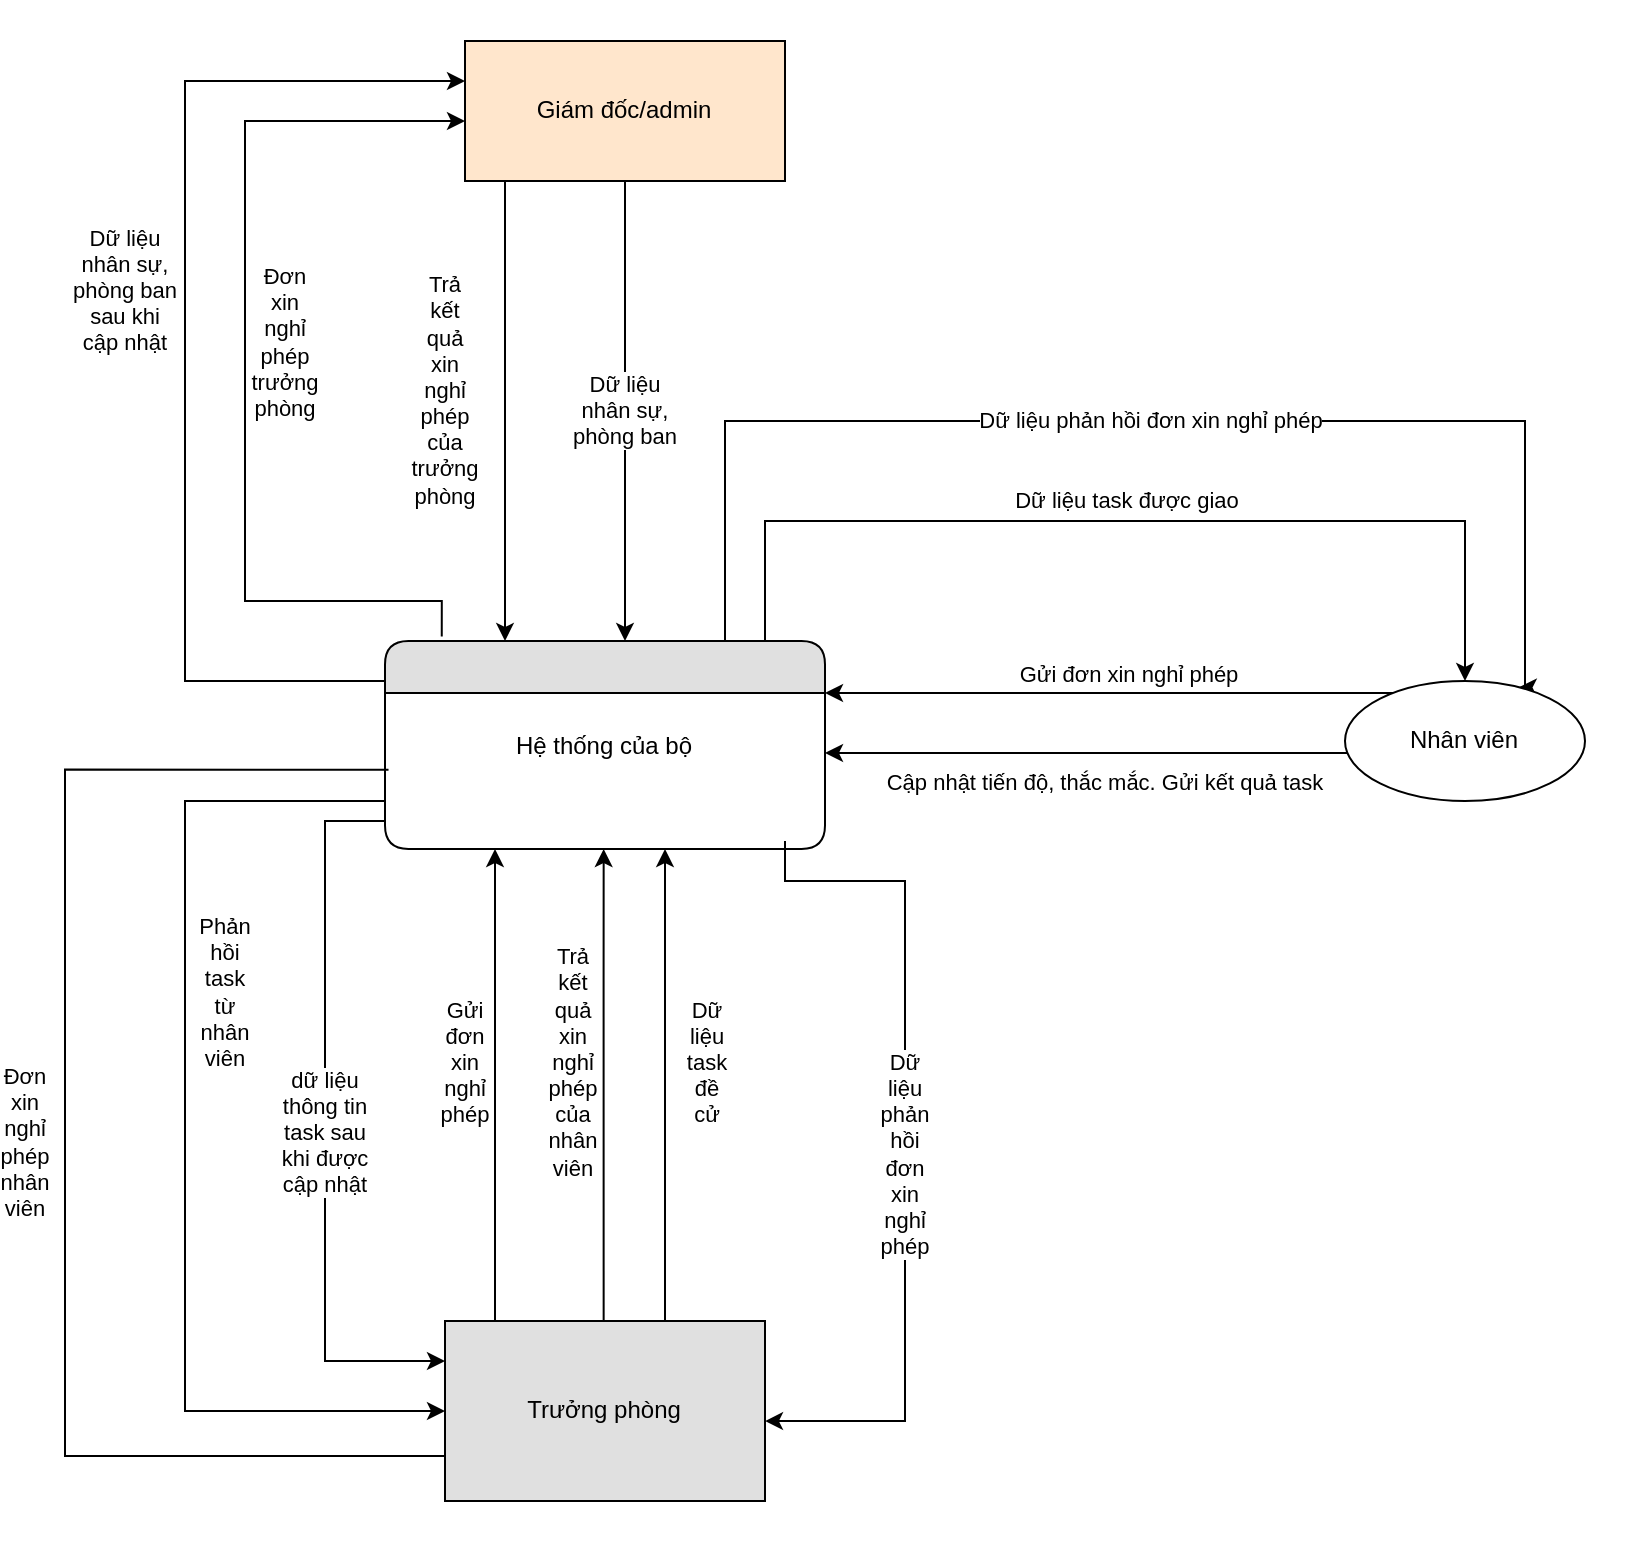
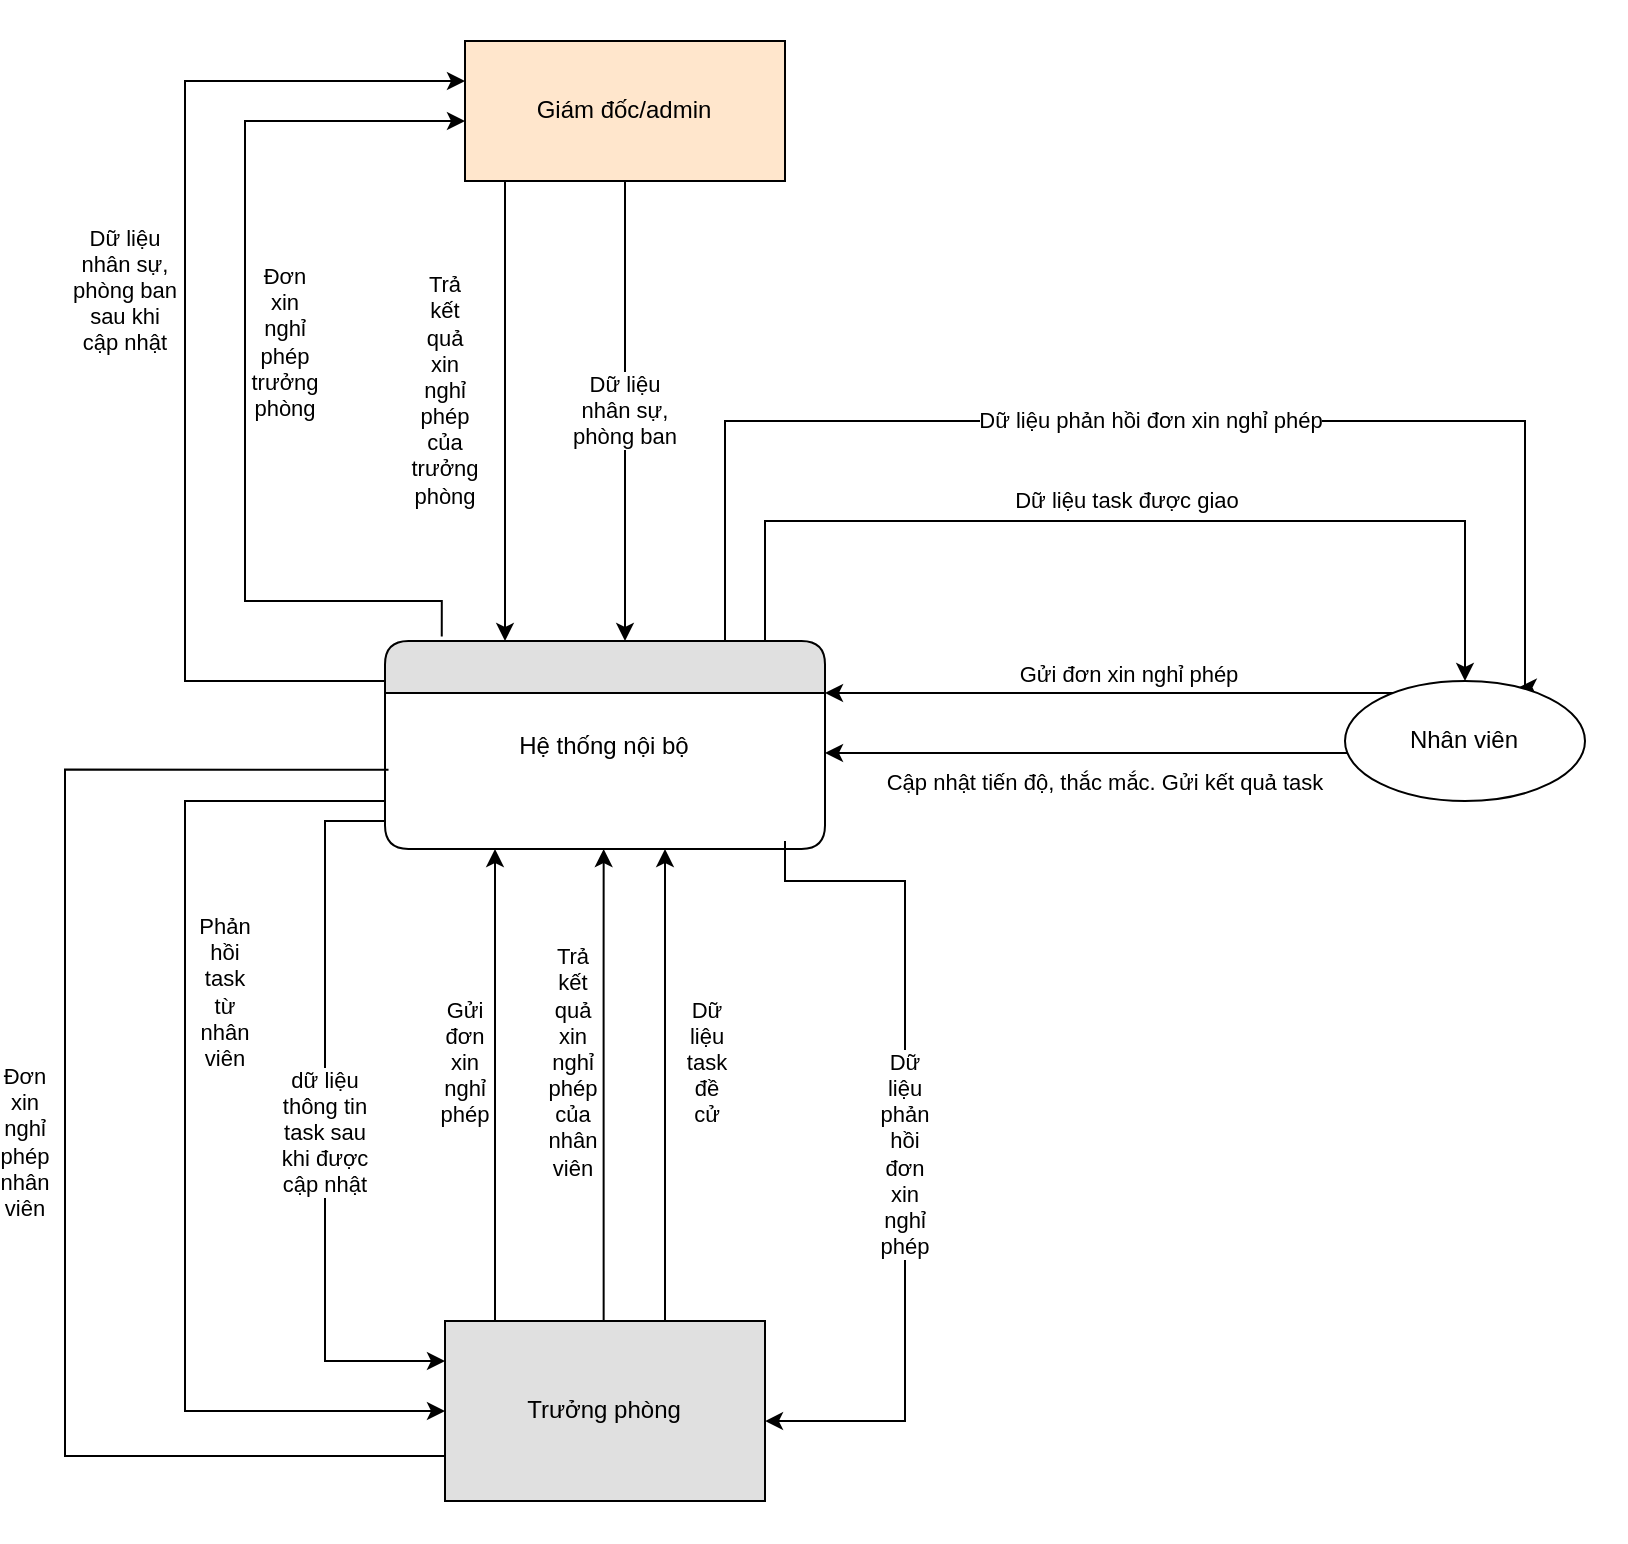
  <mxCell id="0" />
  <mxCell id="1" parent="0" />
  <mxCell id="2" value="Dữ liệu&lt;br&gt;nhân sự,&lt;br&gt;phòng ban&lt;br&gt;sau khi&lt;br&gt;cập nhật" style="edgeStyle=orthogonalEdgeStyle;rounded=0;orthogonalLoop=1;jettySize=auto;html=1;" parent="1" source="5" target="17" edge="1"><mxGeometry x="0.091" y="30" relative="1" as="geometry"><Array as="points"><mxPoint x="80" y="340" /><mxPoint x="80" y="40" /></Array><mxPoint as="offset" /></mxGeometry></mxCell>
  <mxCell id="3" value="Phản&lt;br&gt;hồi&lt;br&gt;task&lt;br&gt;từ&lt;br&gt;nhân&lt;br&gt;viên" style="edgeStyle=orthogonalEdgeStyle;rounded=0;orthogonalLoop=1;jettySize=auto;html=1;" parent="1" source="5" target="15" edge="1"><mxGeometry x="-0.27" y="20" relative="1" as="geometry"><Array as="points"><mxPoint x="80" y="400" /><mxPoint x="80" y="705" /></Array><mxPoint y="1" as="offset" /></mxGeometry></mxCell>
  <mxCell id="4" value="Dữ liệu phản hồi đơn xin nghỉ phép" style="edgeStyle=orthogonalEdgeStyle;rounded=0;orthogonalLoop=1;jettySize=auto;html=1;entryX=0.75;entryY=0;entryDx=0;entryDy=0;" parent="1" source="5" target="11" edge="1"><mxGeometry relative="1" as="geometry"><Array as="points"><mxPoint x="350" y="210" /><mxPoint x="750" y="210" /></Array></mxGeometry></mxCell>
  <mxCell id="5" value="" style="swimlane;html=1;fontStyle=0;childLayout=stackLayout;horizontal=1;startSize=26;fillColor=#e0e0e0;horizontalStack=0;resizeParent=1;resizeLast=0;collapsible=1;marginBottom=0;swimlaneFillColor=#ffffff;align=center;rounded=1;shadow=0;comic=0;labelBackgroundColor=none;strokeWidth=1;fontFamily=Verdana;fontSize=12" parent="1" vertex="1"><mxGeometry x="180" y="320" width="220" height="104" as="geometry"><mxRectangle x="560" y="266" width="50" height="40" as="alternateBounds" /></mxGeometry></mxCell>
- <mxCell id="6" value="Hệ thống của bộ" style="text;html=1;strokeColor=none;fillColor=none;spacingLeft=4;spacingRight=4;whiteSpace=wrap;overflow=hidden;rotatable=0;points=[[0,0.5],[1,0.5]];portConstraint=eastwest;align=center;verticalAlign=middle;" parent="5" vertex="1"><mxGeometry y="26" width="220" height="54" as="geometry" /></mxCell>
+ <mxCell id="6" value="Hệ thống nội bộ" style="text;html=1;strokeColor=none;fillColor=none;spacingLeft=4;spacingRight=4;whiteSpace=wrap;overflow=hidden;rotatable=0;points=[[0,0.5],[1,0.5]];portConstraint=eastwest;align=center;verticalAlign=middle;" parent="5" vertex="1"><mxGeometry y="26" width="220" height="54" as="geometry" /></mxCell>
  <mxCell id="7" style="edgeStyle=orthogonalEdgeStyle;rounded=0;orthogonalLoop=1;jettySize=auto;html=1;" parent="1" source="11" edge="1"><mxGeometry relative="1" as="geometry"><mxPoint x="400" y="376" as="targetPoint" /><Array as="points"><mxPoint x="400" y="376" /></Array></mxGeometry></mxCell>
  <mxCell id="8" value="Cập nhật tiến độ, thắc mắc. Gửi kết quả task" style="edgeLabel;html=1;align=center;verticalAlign=middle;resizable=0;points=[];" parent="7" vertex="1" connectable="0"><mxGeometry x="0.207" y="-2" relative="1" as="geometry"><mxPoint x="36" y="16" as="offset" /></mxGeometry></mxCell>
  <mxCell id="9" style="edgeStyle=orthogonalEdgeStyle;rounded=0;orthogonalLoop=1;jettySize=auto;html=1;entryX=1;entryY=0.25;entryDx=0;entryDy=0;" parent="1" source="11" target="5" edge="1"><mxGeometry relative="1" as="geometry"><Array as="points"><mxPoint x="560" y="346" /><mxPoint x="560" y="346" /></Array></mxGeometry></mxCell>
  <mxCell id="10" value="Gửi đơn xin nghỉ phép" style="edgeLabel;html=1;align=center;verticalAlign=middle;resizable=0;points=[];" parent="9" vertex="1" connectable="0"><mxGeometry x="-0.13" y="3" relative="1" as="geometry"><mxPoint x="-9" y="-13" as="offset" /></mxGeometry></mxCell>
  <mxCell id="11" value="Nhân viên" style="ellipse;whiteSpace=wrap;html=1;" parent="1" vertex="1"><mxGeometry x="660" y="340" width="120" height="60" as="geometry" /></mxCell>
  <mxCell id="12" style="edgeStyle=orthogonalEdgeStyle;rounded=0;orthogonalLoop=1;jettySize=auto;html=1;" parent="1" source="15" edge="1"><mxGeometry relative="1" as="geometry"><mxPoint x="320" y="424" as="targetPoint" /><Array as="points"><mxPoint x="320" y="440" /><mxPoint x="320" y="440" /></Array></mxGeometry></mxCell>
  <mxCell id="13" value="Dữ&lt;br&gt;liệu&lt;br&gt;task&lt;br&gt;đề&lt;br&gt;cử" style="edgeLabel;html=1;align=center;verticalAlign=middle;resizable=0;points=[];" parent="12" vertex="1" connectable="0"><mxGeometry x="0.224" y="3" relative="1" as="geometry"><mxPoint x="23" y="14" as="offset" /></mxGeometry></mxCell>
  <mxCell id="14" value="Gửi&lt;br&gt;đơn&lt;br&gt;xin&lt;br&gt;nghỉ&lt;br&gt;phép" style="edgeStyle=orthogonalEdgeStyle;rounded=0;orthogonalLoop=1;jettySize=auto;html=1;entryX=0.25;entryY=1;entryDx=0;entryDy=0;" parent="1" source="15" target="5" edge="1"><mxGeometry x="0.102" y="15" relative="1" as="geometry"><mxPoint x="240" y="450" as="targetPoint" /><Array as="points"><mxPoint x="235" y="490" /><mxPoint x="235" y="490" /></Array><mxPoint y="1" as="offset" /></mxGeometry></mxCell>
  <mxCell id="15" value="Trưởng phòng" style="rounded=0;whiteSpace=wrap;html=1;fillColor=#e0e0e0;" parent="1" vertex="1"><mxGeometry x="210" y="660" width="160" height="90" as="geometry" /></mxCell>
  <mxCell id="16" value="Dữ liệu&lt;br&gt;nhân sự,&lt;br&gt;phòng ban" style="edgeStyle=orthogonalEdgeStyle;rounded=0;orthogonalLoop=1;jettySize=auto;html=1;" parent="1" source="17" target="5" edge="1"><mxGeometry relative="1" as="geometry"><Array as="points"><mxPoint x="300" y="160" /><mxPoint x="300" y="160" /></Array></mxGeometry></mxCell>
  <mxCell id="17" value="Giám đốc/admin" style="rounded=0;whiteSpace=wrap;html=1;fillColor=#ffe6cc;" parent="1" vertex="1"><mxGeometry x="220" y="20" width="160" height="70" as="geometry" /></mxCell>
  <mxCell id="18" value="dữ liệu&lt;br&gt;thông tin&lt;br&gt;task sau&lt;br&gt;khi được&lt;br&gt;cập nhật" style="edgeStyle=orthogonalEdgeStyle;rounded=0;orthogonalLoop=1;jettySize=auto;html=1;" parent="1" edge="1"><mxGeometry x="0.032" relative="1" as="geometry"><Array as="points"><mxPoint x="150" y="410" /><mxPoint x="150" y="680" /></Array><mxPoint x="180" y="410" as="sourcePoint" /><mxPoint x="210" y="680" as="targetPoint" /><mxPoint as="offset" /></mxGeometry></mxCell>
  <mxCell id="19" value="Dữ liệu task được giao" style="edgeStyle=orthogonalEdgeStyle;rounded=0;orthogonalLoop=1;jettySize=auto;html=1;entryX=0.5;entryY=0;entryDx=0;entryDy=0;" parent="1" target="11" edge="1"><mxGeometry x="-0.016" y="10" relative="1" as="geometry"><mxPoint x="650" y="360" as="targetPoint" /><Array as="points"><mxPoint x="370" y="320" /><mxPoint x="370" y="260" /><mxPoint x="720" y="260" /></Array><mxPoint as="offset" /><mxPoint x="370" y="320" as="sourcePoint" /></mxGeometry></mxCell>
  <mxCell id="20" value="Đơn&lt;br&gt;xin&lt;br&gt;nghỉ&lt;br&gt;phép&lt;br&gt;nhân&lt;br&gt;viên" style="edgeStyle=orthogonalEdgeStyle;rounded=0;orthogonalLoop=1;jettySize=auto;html=1;exitX=0.008;exitY=0.71;exitDx=0;exitDy=0;exitPerimeter=0;entryX=0;entryY=0.75;entryDx=0;entryDy=0;endArrow=none;" parent="1" source="6" target="15" edge="1"><mxGeometry x="0.004" y="-20" relative="1" as="geometry"><Array as="points"><mxPoint x="20" y="384" /><mxPoint x="20" y="728" /></Array><mxPoint x="150" y="384.997" as="sourcePoint" /><mxPoint x="180" y="684.997" as="targetPoint" /><mxPoint y="-1" as="offset" /></mxGeometry></mxCell>
  <mxCell id="21" value="Trả&lt;br&gt;kết&lt;br&gt;quả&lt;br&gt;xin&lt;br&gt;nghỉ&lt;br&gt;phép&lt;br&gt;của&lt;br&gt;nhân&lt;br&gt;viên" style="edgeStyle=orthogonalEdgeStyle;rounded=0;orthogonalLoop=1;jettySize=auto;html=1;entryX=0.25;entryY=1;entryDx=0;entryDy=0;" parent="1" edge="1"><mxGeometry x="0.102" y="15" relative="1" as="geometry"><mxPoint x="289.33" y="660" as="sourcePoint" /><mxPoint x="289.33" y="424" as="targetPoint" /><Array as="points"><mxPoint x="289.33" y="490" /><mxPoint x="289.33" y="490" /></Array><mxPoint y="1" as="offset" /></mxGeometry></mxCell>
  <mxCell id="22" value="Đơn&lt;br&gt;xin&lt;br&gt;nghỉ&lt;br&gt;phép&lt;br&gt;trưởng&lt;br&gt;phòng" style="edgeStyle=orthogonalEdgeStyle;rounded=0;orthogonalLoop=1;jettySize=auto;html=1;exitX=0.129;exitY=-0.022;exitDx=0;exitDy=0;exitPerimeter=0;" parent="1" source="5" edge="1"><mxGeometry x="0.056" y="-20" relative="1" as="geometry"><Array as="points"><mxPoint x="208" y="300" /><mxPoint x="110" y="300" /><mxPoint x="110" y="60" /></Array><mxPoint y="1" as="offset" /><mxPoint x="200" y="360.067" as="sourcePoint" /><mxPoint x="220" y="60" as="targetPoint" /></mxGeometry></mxCell>
  <mxCell id="23" value="Trả&lt;br&gt;kết&lt;br&gt;quả&lt;br&gt;xin&lt;br&gt;nghỉ&lt;br&gt;phép&lt;br&gt;của&lt;br&gt;trưởng&lt;br&gt;phòng" style="edgeStyle=orthogonalEdgeStyle;rounded=0;orthogonalLoop=1;jettySize=auto;html=1;exitX=0.125;exitY=1;exitDx=0;exitDy=0;exitPerimeter=0;" parent="1" source="17" edge="1"><mxGeometry x="-0.091" y="-30" relative="1" as="geometry"><Array as="points" /><mxPoint x="239.997" y="100" as="sourcePoint" /><mxPoint x="239.997" y="320" as="targetPoint" /><mxPoint as="offset" /></mxGeometry></mxCell>
  <mxCell id="24" value="Dữ&lt;br&gt;liệu&lt;br&gt;phản&lt;br&gt;hồi&lt;br&gt;đơn&lt;br&gt;xin&lt;br&gt;nghỉ&lt;br&gt;phép" style="edgeStyle=orthogonalEdgeStyle;rounded=0;orthogonalLoop=1;jettySize=auto;html=1;entryX=1;entryY=0.556;entryDx=0;entryDy=0;entryPerimeter=0;" parent="1" target="15" edge="1"><mxGeometry x="0.032" relative="1" as="geometry"><Array as="points"><mxPoint x="380" y="440" /><mxPoint x="440" y="440" /><mxPoint x="440" y="710" /></Array><mxPoint x="380" y="420" as="sourcePoint" /><mxPoint x="380" y="710" as="targetPoint" /><mxPoint as="offset" /></mxGeometry></mxCell>
